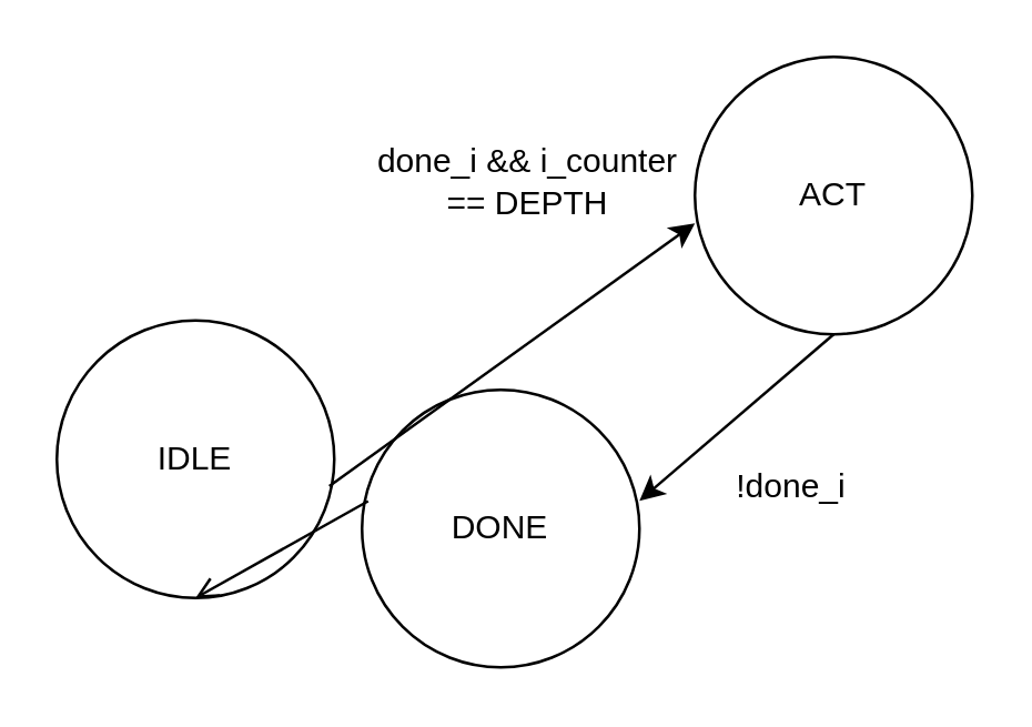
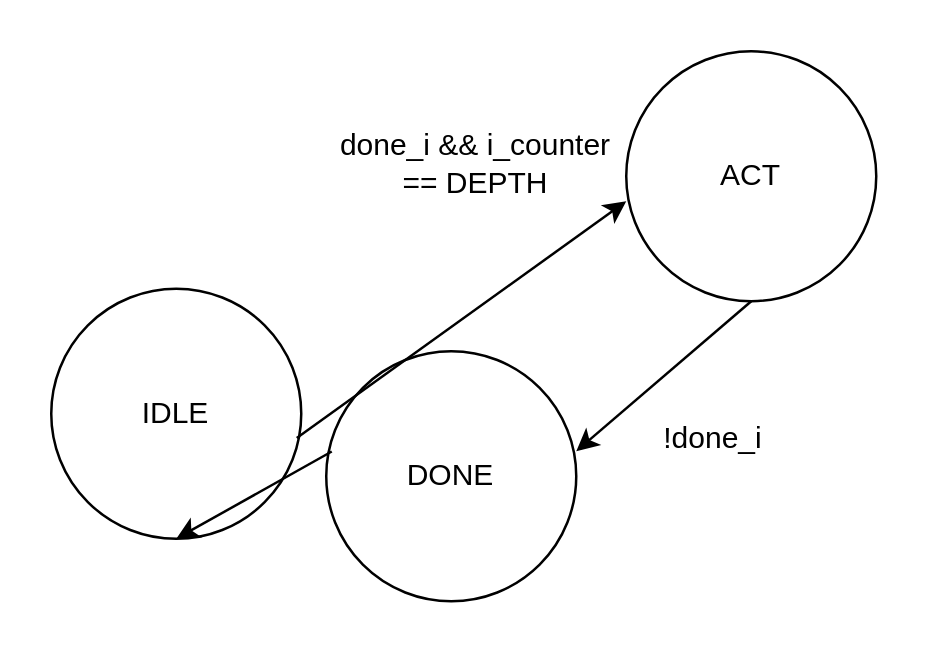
  <mxCell id="0" />
  <mxCell id="1" parent="0" />
  <mxCell id="2" value="IDLE" style="ellipse;whiteSpace=wrap;html=1;aspect=fixed;" vertex="1" parent="1"><mxGeometry x="20" y="115" width="100" height="100" as="geometry" /></mxCell>
  <mxCell id="3" value="ACT" style="ellipse;whiteSpace=wrap;html=1;aspect=fixed;" vertex="1" parent="1"><mxGeometry x="250" y="20" width="100" height="100" as="geometry" /></mxCell>
  <mxCell id="4" value="DONE" style="ellipse;whiteSpace=wrap;html=1;aspect=fixed;" vertex="1" parent="1"><mxGeometry x="130" y="140" width="100" height="100" as="geometry" /></mxCell>
  <mxCell id="5" value="" style="endArrow=classic;html=1;rounded=0;exitX=0.982;exitY=0.597;exitDx=0;exitDy=0;exitPerimeter=0;" edge="1" parent="1" source="2"><mxGeometry width="50" height="50" relative="1" as="geometry"><mxPoint x="260" y="130" as="sourcePoint" /><mxPoint x="250" y="80" as="targetPoint" /></mxGeometry></mxCell>
  <mxCell id="6" value="done_i &amp;amp;&amp;amp; i_counter == DEPTH" style="text;html=1;align=center;verticalAlign=middle;whiteSpace=wrap;rounded=0;" vertex="1" parent="1"><mxGeometry x="130" y="50" width="120" height="30" as="geometry" /></mxCell>
  <mxCell id="7" value="" style="endArrow=classic;html=1;rounded=0;exitX=0.5;exitY=1;exitDx=0;exitDy=0;entryX=1;entryY=0.4;entryDx=0;entryDy=0;entryPerimeter=0;" edge="1" parent="1" source="3" target="4"><mxGeometry width="50" height="50" relative="1" as="geometry"><mxPoint x="240" y="130" as="sourcePoint" /><mxPoint x="290" y="80" as="targetPoint" /></mxGeometry></mxCell>
- <mxCell id="8" value="" style="endArrow=open;html=1;rounded=0;exitX=0.022;exitY=0.401;exitDx=0;exitDy=0;entryX=0.5;entryY=1;entryDx=0;entryDy=0;exitPerimeter=0;" edge="1" parent="1" source="4" target="2"><mxGeometry width="50" height="50" relative="1" as="geometry"><mxPoint x="120" y="100" as="sourcePoint" /><mxPoint x="50" y="180" as="targetPoint" /></mxGeometry></mxCell>
+ <mxCell id="8" value="" style="endArrow=classic;html=1;rounded=0;exitX=0.022;exitY=0.401;exitDx=0;exitDy=0;entryX=0.5;entryY=1;entryDx=0;entryDy=0;exitPerimeter=0;" edge="1" parent="1" source="4" target="2"><mxGeometry width="50" height="50" relative="1" as="geometry"><mxPoint x="120" y="100" as="sourcePoint" /><mxPoint x="50" y="180" as="targetPoint" /></mxGeometry></mxCell>
  <mxCell id="9" value="!done_i" style="text;html=1;align=center;verticalAlign=middle;whiteSpace=wrap;rounded=0;" vertex="1" parent="1"><mxGeometry x="255" y="160" width="60" height="30" as="geometry" /></mxCell>
